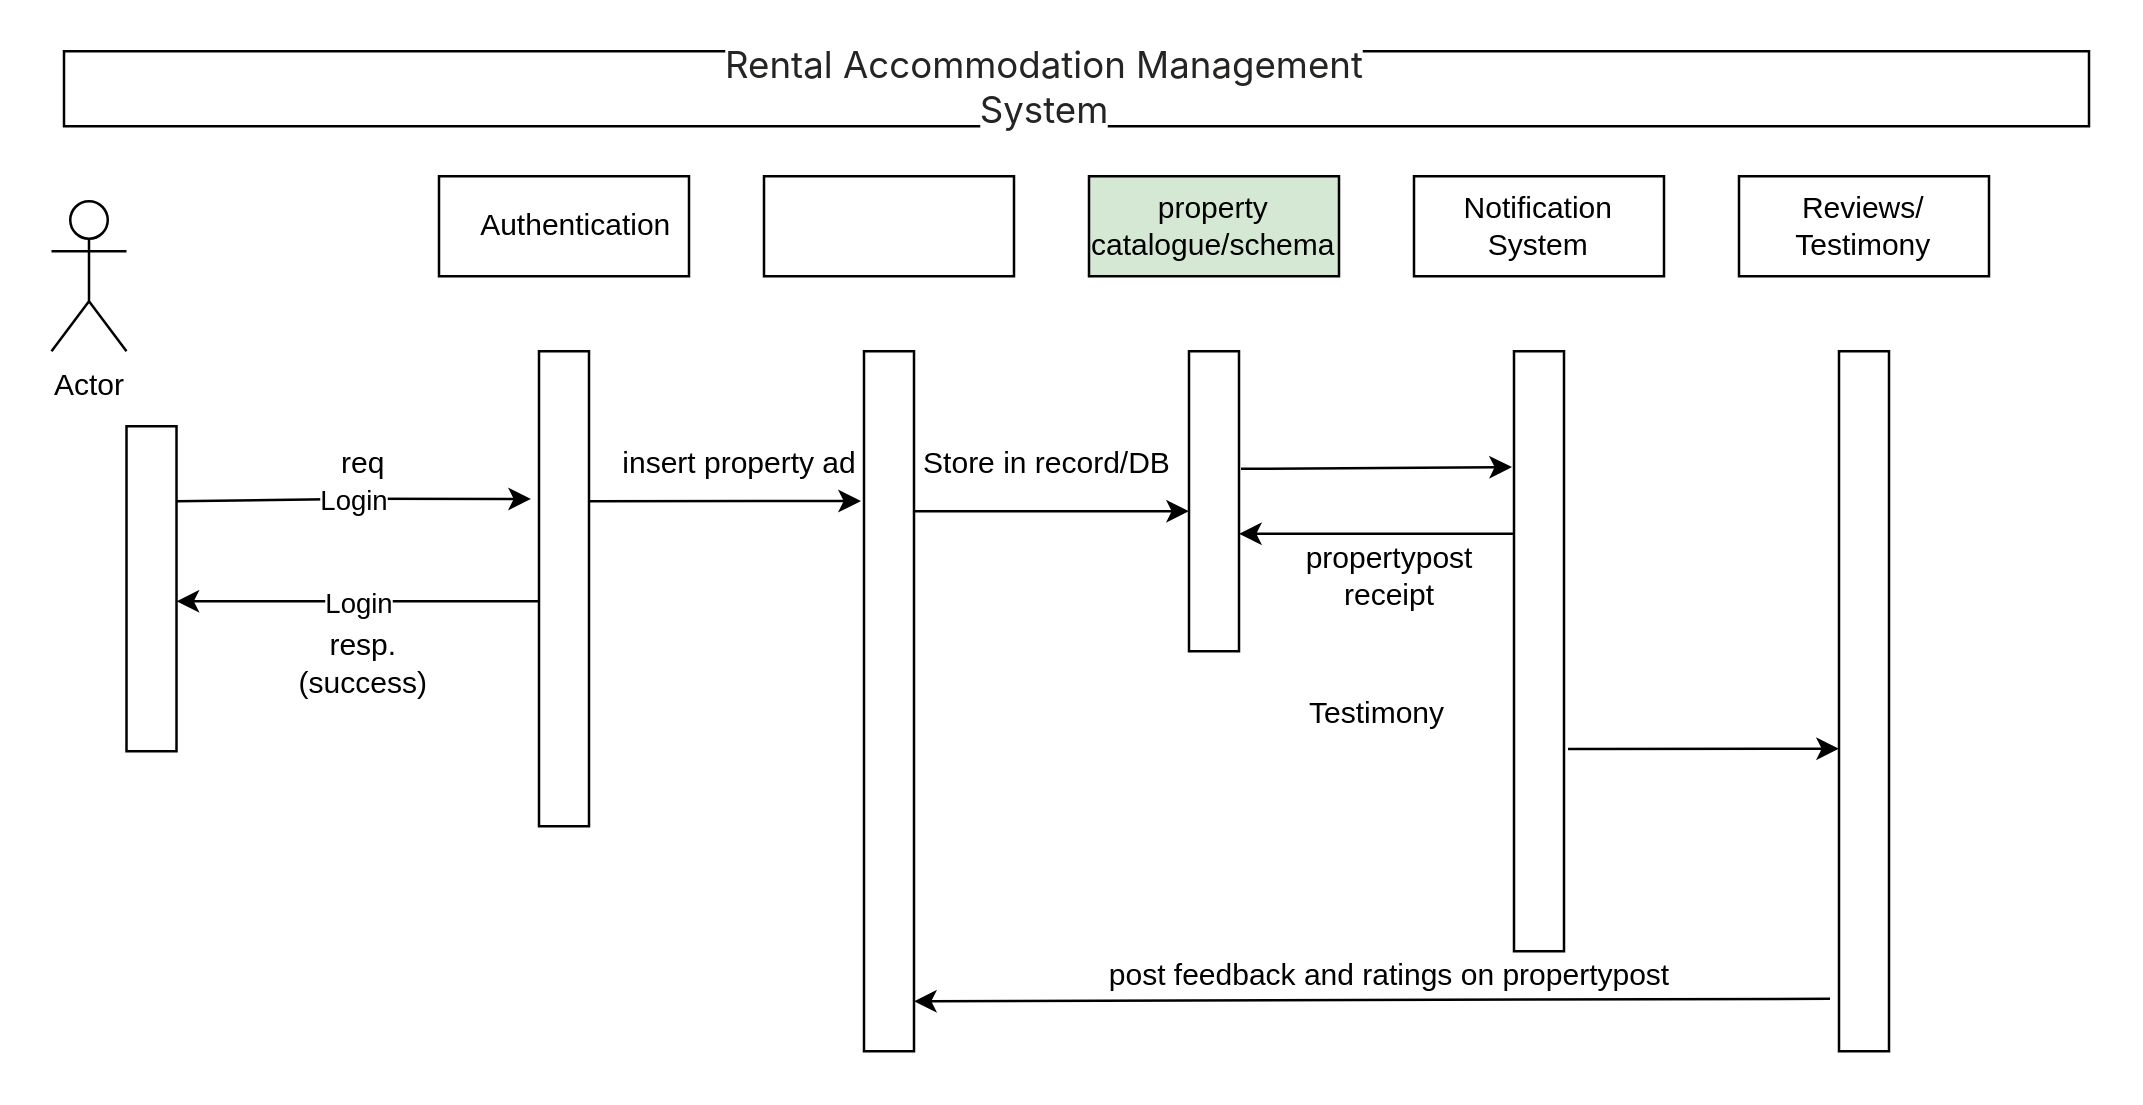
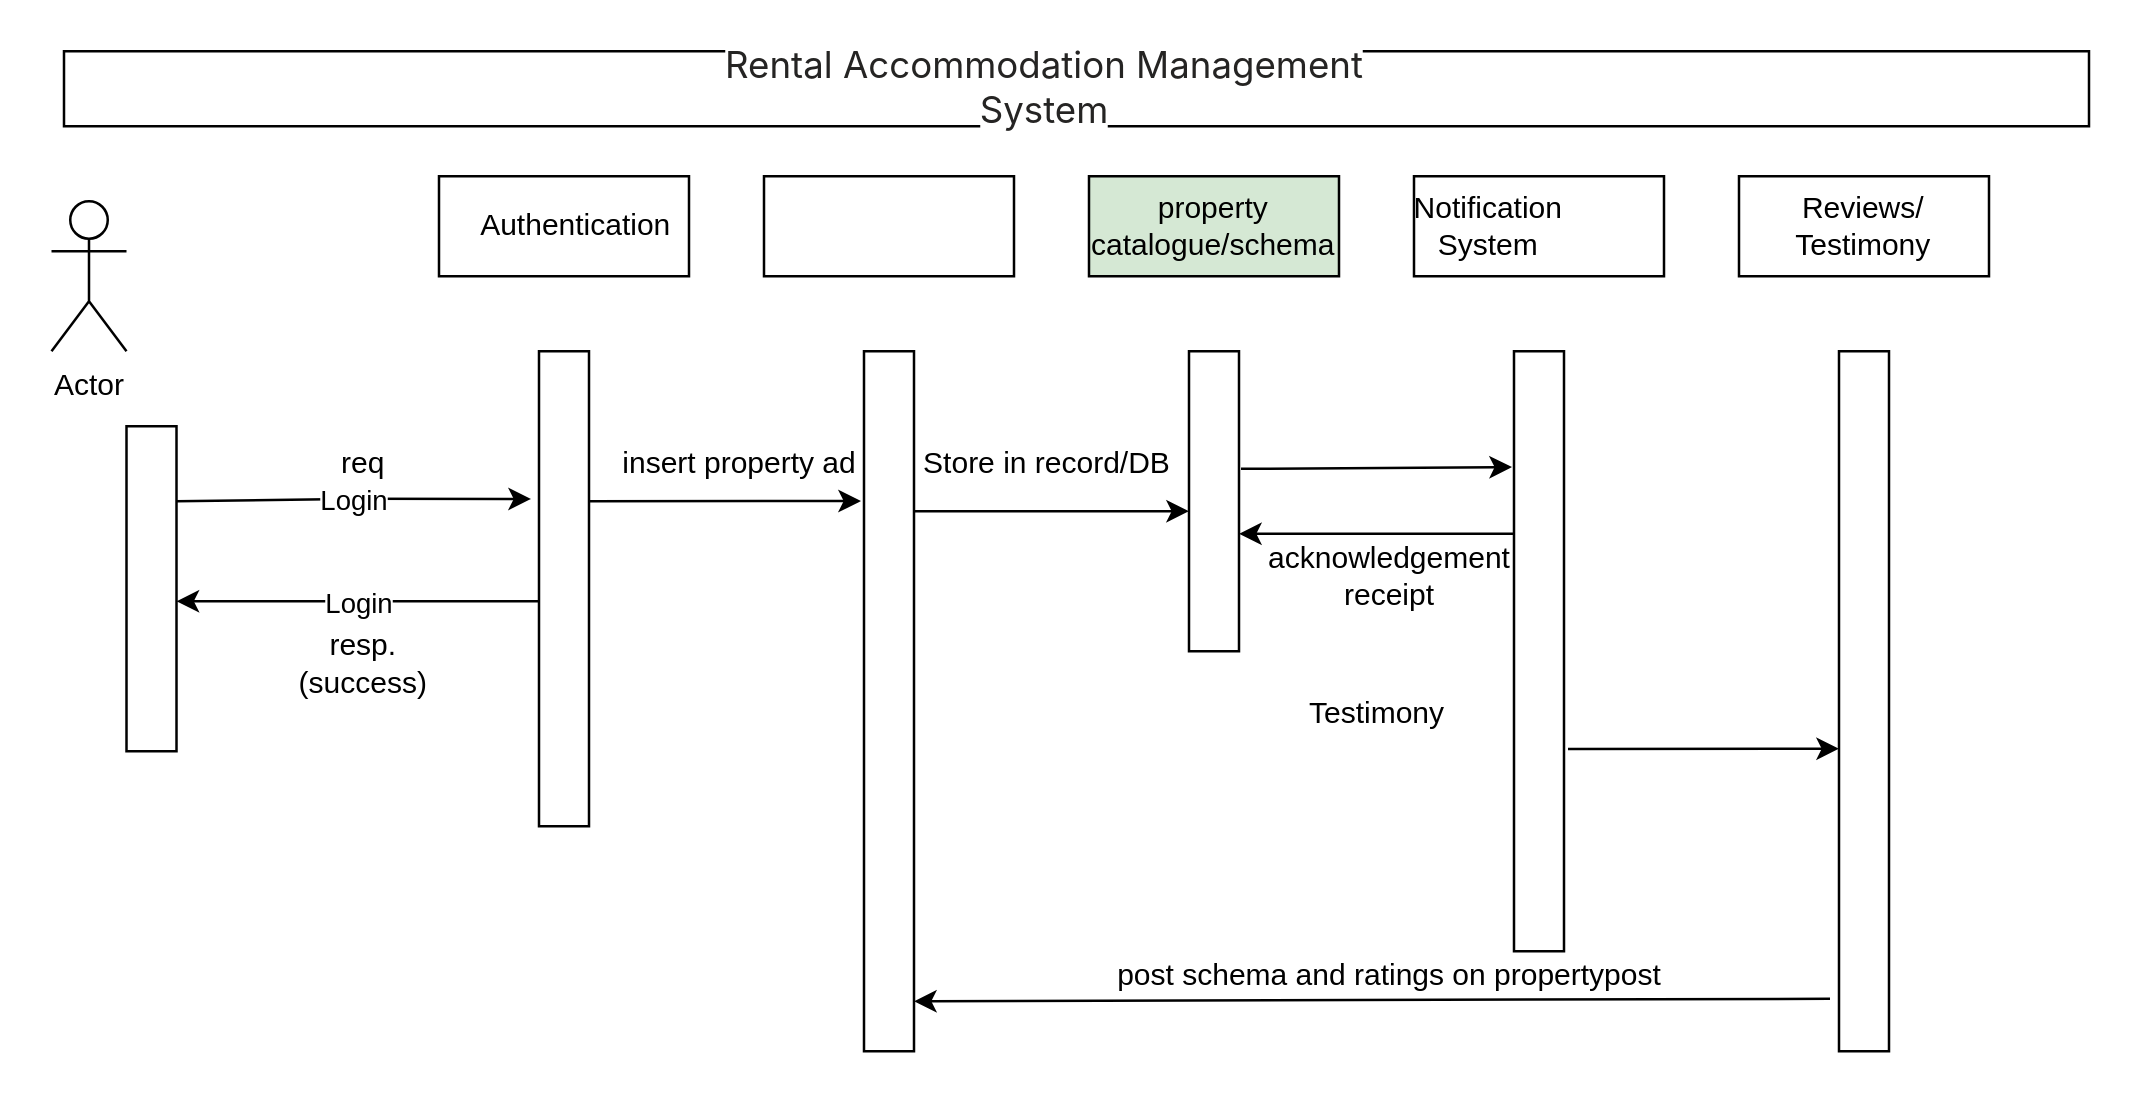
  <mxCell id="0" />
  <mxCell id="1" parent="0" />
  <mxCell id="2" value="" style="rounded=0;whiteSpace=wrap;html=1;" vertex="1" parent="1"><mxGeometry x="25" y="20" width="810" height="30" as="geometry" /></mxCell>
  <mxCell id="3" value="&lt;span style=&quot;color: rgb(37, 36, 35); font-family: -apple-system, BlinkMacSystemFont, &amp;quot;Segoe UI&amp;quot;, system-ui, &amp;quot;Apple Color Emoji&amp;quot;, &amp;quot;Segoe UI Emoji&amp;quot;, &amp;quot;Segoe UI Web&amp;quot;, sans-serif; font-size: 14.667px; text-align: start; background-color: rgb(255, 255, 255);&quot;&gt;Rental Accommodation Management System&lt;/span&gt;" style="text;html=1;strokeColor=none;fillColor=none;align=center;verticalAlign=middle;whiteSpace=wrap;rounded=0;" vertex="1" parent="1"><mxGeometry x="265" y="20" width="305" height="30" as="geometry" /></mxCell>
  <mxCell id="4" value="" style="rounded=0;whiteSpace=wrap;html=1;" vertex="1" parent="1"><mxGeometry x="175" y="70" width="100" height="40" as="geometry" /></mxCell>
  <mxCell id="5" value="" style="rounded=0;whiteSpace=wrap;html=1;" vertex="1" parent="1"><mxGeometry x="305" y="70" width="100" height="40" as="geometry" /></mxCell>
  <mxCell id="6" value="property catalogue/schema" style="rounded=0;whiteSpace=wrap;html=1;fillColor=#d5e8d4;" vertex="1" parent="1"><mxGeometry x="435" y="70" width="100" height="40" as="geometry" /></mxCell>
  <mxCell id="7" value="" style="rounded=0;whiteSpace=wrap;html=1;" vertex="1" parent="1"><mxGeometry x="565" y="70" width="100" height="40" as="geometry" /></mxCell>
  <mxCell id="8" value="" style="rounded=0;whiteSpace=wrap;html=1;" vertex="1" parent="1"><mxGeometry x="695" y="70" width="100" height="40" as="geometry" /></mxCell>
  <mxCell id="9" value="Authentication" style="text;html=1;strokeColor=none;fillColor=none;align=center;verticalAlign=middle;whiteSpace=wrap;rounded=0;" vertex="1" parent="1"><mxGeometry x="185" y="75" width="90" height="30" as="geometry" /></mxCell>
- <mxCell id="10" value="Notification System" style="text;html=1;strokeColor=none;fillColor=none;align=center;verticalAlign=middle;whiteSpace=wrap;rounded=0;" vertex="1" parent="1"><mxGeometry x="590" y="75" width="50" height="30" as="geometry" /></mxCell>
+ <mxCell id="10" value="Notification System" style="text;html=1;strokeColor=none;fillColor=none;align=center;verticalAlign=middle;whiteSpace=wrap;rounded=0;" vertex="1" parent="1"><mxGeometry x="570" y="75" width="50" height="30" as="geometry" /></mxCell>
  <mxCell id="11" value="Reviews/&lt;br&gt;Testimony" style="text;html=1;strokeColor=none;fillColor=none;align=center;verticalAlign=middle;whiteSpace=wrap;rounded=0;" vertex="1" parent="1"><mxGeometry x="715" y="75" width="60" height="30" as="geometry" /></mxCell>
  <mxCell id="12" value="Actor" style="shape=umlActor;verticalLabelPosition=bottom;verticalAlign=top;html=1;" vertex="1" parent="1"><mxGeometry x="20" y="80" width="30" height="60" as="geometry" /></mxCell>
  <mxCell id="13" value="" style="rounded=0;whiteSpace=wrap;html=1;" vertex="1" parent="1"><mxGeometry x="215" y="140" width="20" height="190" as="geometry" /></mxCell>
  <mxCell id="14" value="" style="rounded=0;whiteSpace=wrap;html=1;" vertex="1" parent="1"><mxGeometry x="345" y="140" width="20" height="280" as="geometry" /></mxCell>
  <mxCell id="15" value="" style="rounded=0;whiteSpace=wrap;html=1;" vertex="1" parent="1"><mxGeometry x="475" y="140" width="20" height="120" as="geometry" /></mxCell>
  <mxCell id="16" value="" style="rounded=0;whiteSpace=wrap;html=1;" vertex="1" parent="1"><mxGeometry x="605" y="140" width="20" height="240" as="geometry" /></mxCell>
  <mxCell id="17" value="" style="rounded=0;whiteSpace=wrap;html=1;" vertex="1" parent="1"><mxGeometry x="735" y="140" width="20" height="280" as="geometry" /></mxCell>
  <mxCell id="18" value="" style="rounded=0;whiteSpace=wrap;html=1;" vertex="1" parent="1"><mxGeometry x="50" y="170" width="20" height="130" as="geometry" /></mxCell>
  <mxCell id="19" value="" style="endArrow=classic;html=1;rounded=0;entryX=-0.16;entryY=0.311;entryDx=0;entryDy=0;entryPerimeter=0;" edge="1" parent="1" target="13"><mxGeometry relative="1" as="geometry"><mxPoint x="70" y="200" as="sourcePoint" /><mxPoint x="170" y="200" as="targetPoint" /><Array as="points"><mxPoint x="145" y="199" /></Array></mxGeometry></mxCell>
  <mxCell id="20" value="Login" style="edgeLabel;resizable=0;html=1;align=center;verticalAlign=middle;" connectable="0" vertex="1" parent="19"><mxGeometry relative="1" as="geometry" /></mxCell>
  <mxCell id="21" value="" style="endArrow=classic;html=1;rounded=1;" edge="1" parent="1"><mxGeometry relative="1" as="geometry"><mxPoint x="215" y="240" as="sourcePoint" /><mxPoint x="70" y="240" as="targetPoint" /><Array as="points"><mxPoint x="145" y="240" /></Array></mxGeometry></mxCell>
  <mxCell id="22" value="Login" style="edgeLabel;resizable=0;html=1;align=center;verticalAlign=middle;" connectable="0" vertex="1" parent="21"><mxGeometry relative="1" as="geometry" /></mxCell>
  <mxCell id="23" value="req" style="text;html=1;strokeColor=none;fillColor=none;align=center;verticalAlign=middle;whiteSpace=wrap;rounded=0;" vertex="1" parent="1"><mxGeometry x="115" y="170" width="60" height="30" as="geometry" /></mxCell>
  <mxCell id="24" value="resp. (success)" style="text;html=1;strokeColor=none;fillColor=none;align=center;verticalAlign=middle;whiteSpace=wrap;rounded=0;" vertex="1" parent="1"><mxGeometry x="115" y="250" width="60" height="30" as="geometry" /></mxCell>
  <mxCell id="25" value="" style="endArrow=classic;html=1;rounded=1;entryX=-0.06;entryY=0.214;entryDx=0;entryDy=0;entryPerimeter=0;" edge="1" parent="1" target="14"><mxGeometry width="50" height="50" relative="1" as="geometry"><mxPoint x="235" y="200" as="sourcePoint" /><mxPoint x="285" y="150" as="targetPoint" /></mxGeometry></mxCell>
  <mxCell id="26" value="insert property ad" style="text;html=1;align=center;verticalAlign=middle;resizable=0;points=[];autosize=1;strokeColor=none;fillColor=none;" vertex="1" parent="1"><mxGeometry x="235" y="170" width="120" height="30" as="geometry" /></mxCell>
  <mxCell id="27" value="Store in record/DB" style="text;html=1;align=center;verticalAlign=middle;resizable=0;points=[];autosize=1;strokeColor=none;fillColor=none;" vertex="1" parent="1"><mxGeometry x="357.5" y="170" width="120" height="30" as="geometry" /></mxCell>
  <mxCell id="28" value="" style="endArrow=classic;html=1;rounded=1;" edge="1" parent="1"><mxGeometry width="50" height="50" relative="1" as="geometry"><mxPoint x="365" y="204" as="sourcePoint" /><mxPoint x="475" y="204" as="targetPoint" /></mxGeometry></mxCell>
  <mxCell id="29" value="" style="endArrow=classic;html=1;rounded=1;exitX=1.04;exitY=0.392;exitDx=0;exitDy=0;exitPerimeter=0;entryX=-0.04;entryY=0.193;entryDx=0;entryDy=0;entryPerimeter=0;" edge="1" parent="1" source="15" target="16"><mxGeometry width="50" height="50" relative="1" as="geometry"><mxPoint x="525" y="190" as="sourcePoint" /><mxPoint x="595" y="187" as="targetPoint" /><Array as="points" /></mxGeometry></mxCell>
  <mxCell id="30" value="" style="endArrow=classic;html=1;rounded=1;" edge="1" parent="1"><mxGeometry width="50" height="50" relative="1" as="geometry"><mxPoint x="605" y="213" as="sourcePoint" /><mxPoint x="495" y="213" as="targetPoint" /></mxGeometry></mxCell>
- <mxCell id="31" value="propertypost&lt;br&gt;receipt" style="text;html=1;align=center;verticalAlign=middle;resizable=0;points=[];autosize=1;strokeColor=none;fillColor=none;" vertex="1" parent="1"><mxGeometry x="495" y="210" width="120" height="40" as="geometry" /></mxCell>
+ <mxCell id="31" value="acknowledgement&lt;br&gt;receipt" style="text;html=1;align=center;verticalAlign=middle;resizable=0;points=[];autosize=1;strokeColor=none;fillColor=none;" vertex="1" parent="1"><mxGeometry x="495" y="210" width="120" height="40" as="geometry" /></mxCell>
  <mxCell id="32" value="" style="endArrow=classic;html=1;rounded=1;exitX=1.08;exitY=0.663;exitDx=0;exitDy=0;exitPerimeter=0;" edge="1" parent="1" source="16"><mxGeometry width="50" height="50" relative="1" as="geometry"><mxPoint x="415" y="270" as="sourcePoint" /><mxPoint x="735" y="299" as="targetPoint" /></mxGeometry></mxCell>
  <mxCell id="33" value="Testimony" style="text;html=1;align=center;verticalAlign=middle;resizable=0;points=[];autosize=1;strokeColor=none;fillColor=none;" vertex="1" parent="1"><mxGeometry x="510" y="270" width="80" height="30" as="geometry" /></mxCell>
  <mxCell id="34" value="" style="endArrow=classic;html=1;rounded=1;exitX=-0.18;exitY=0.925;exitDx=0;exitDy=0;exitPerimeter=0;" edge="1" parent="1" source="17"><mxGeometry width="50" height="50" relative="1" as="geometry"><mxPoint x="475" y="400" as="sourcePoint" /><mxPoint x="365" y="400" as="targetPoint" /></mxGeometry></mxCell>
- <mxCell id="35" value="post feedback and ratings on propertypost" style="text;html=1;align=center;verticalAlign=middle;resizable=0;points=[];autosize=1;strokeColor=none;fillColor=none;" vertex="1" parent="1"><mxGeometry x="430" y="375" width="250" height="30" as="geometry" /></mxCell>
+ <mxCell id="35" value="post schema and ratings on propertypost" style="text;html=1;align=center;verticalAlign=middle;resizable=0;points=[];autosize=1;strokeColor=none;fillColor=none;" vertex="1" parent="1"><mxGeometry x="430" y="375" width="250" height="30" as="geometry" /></mxCell>
